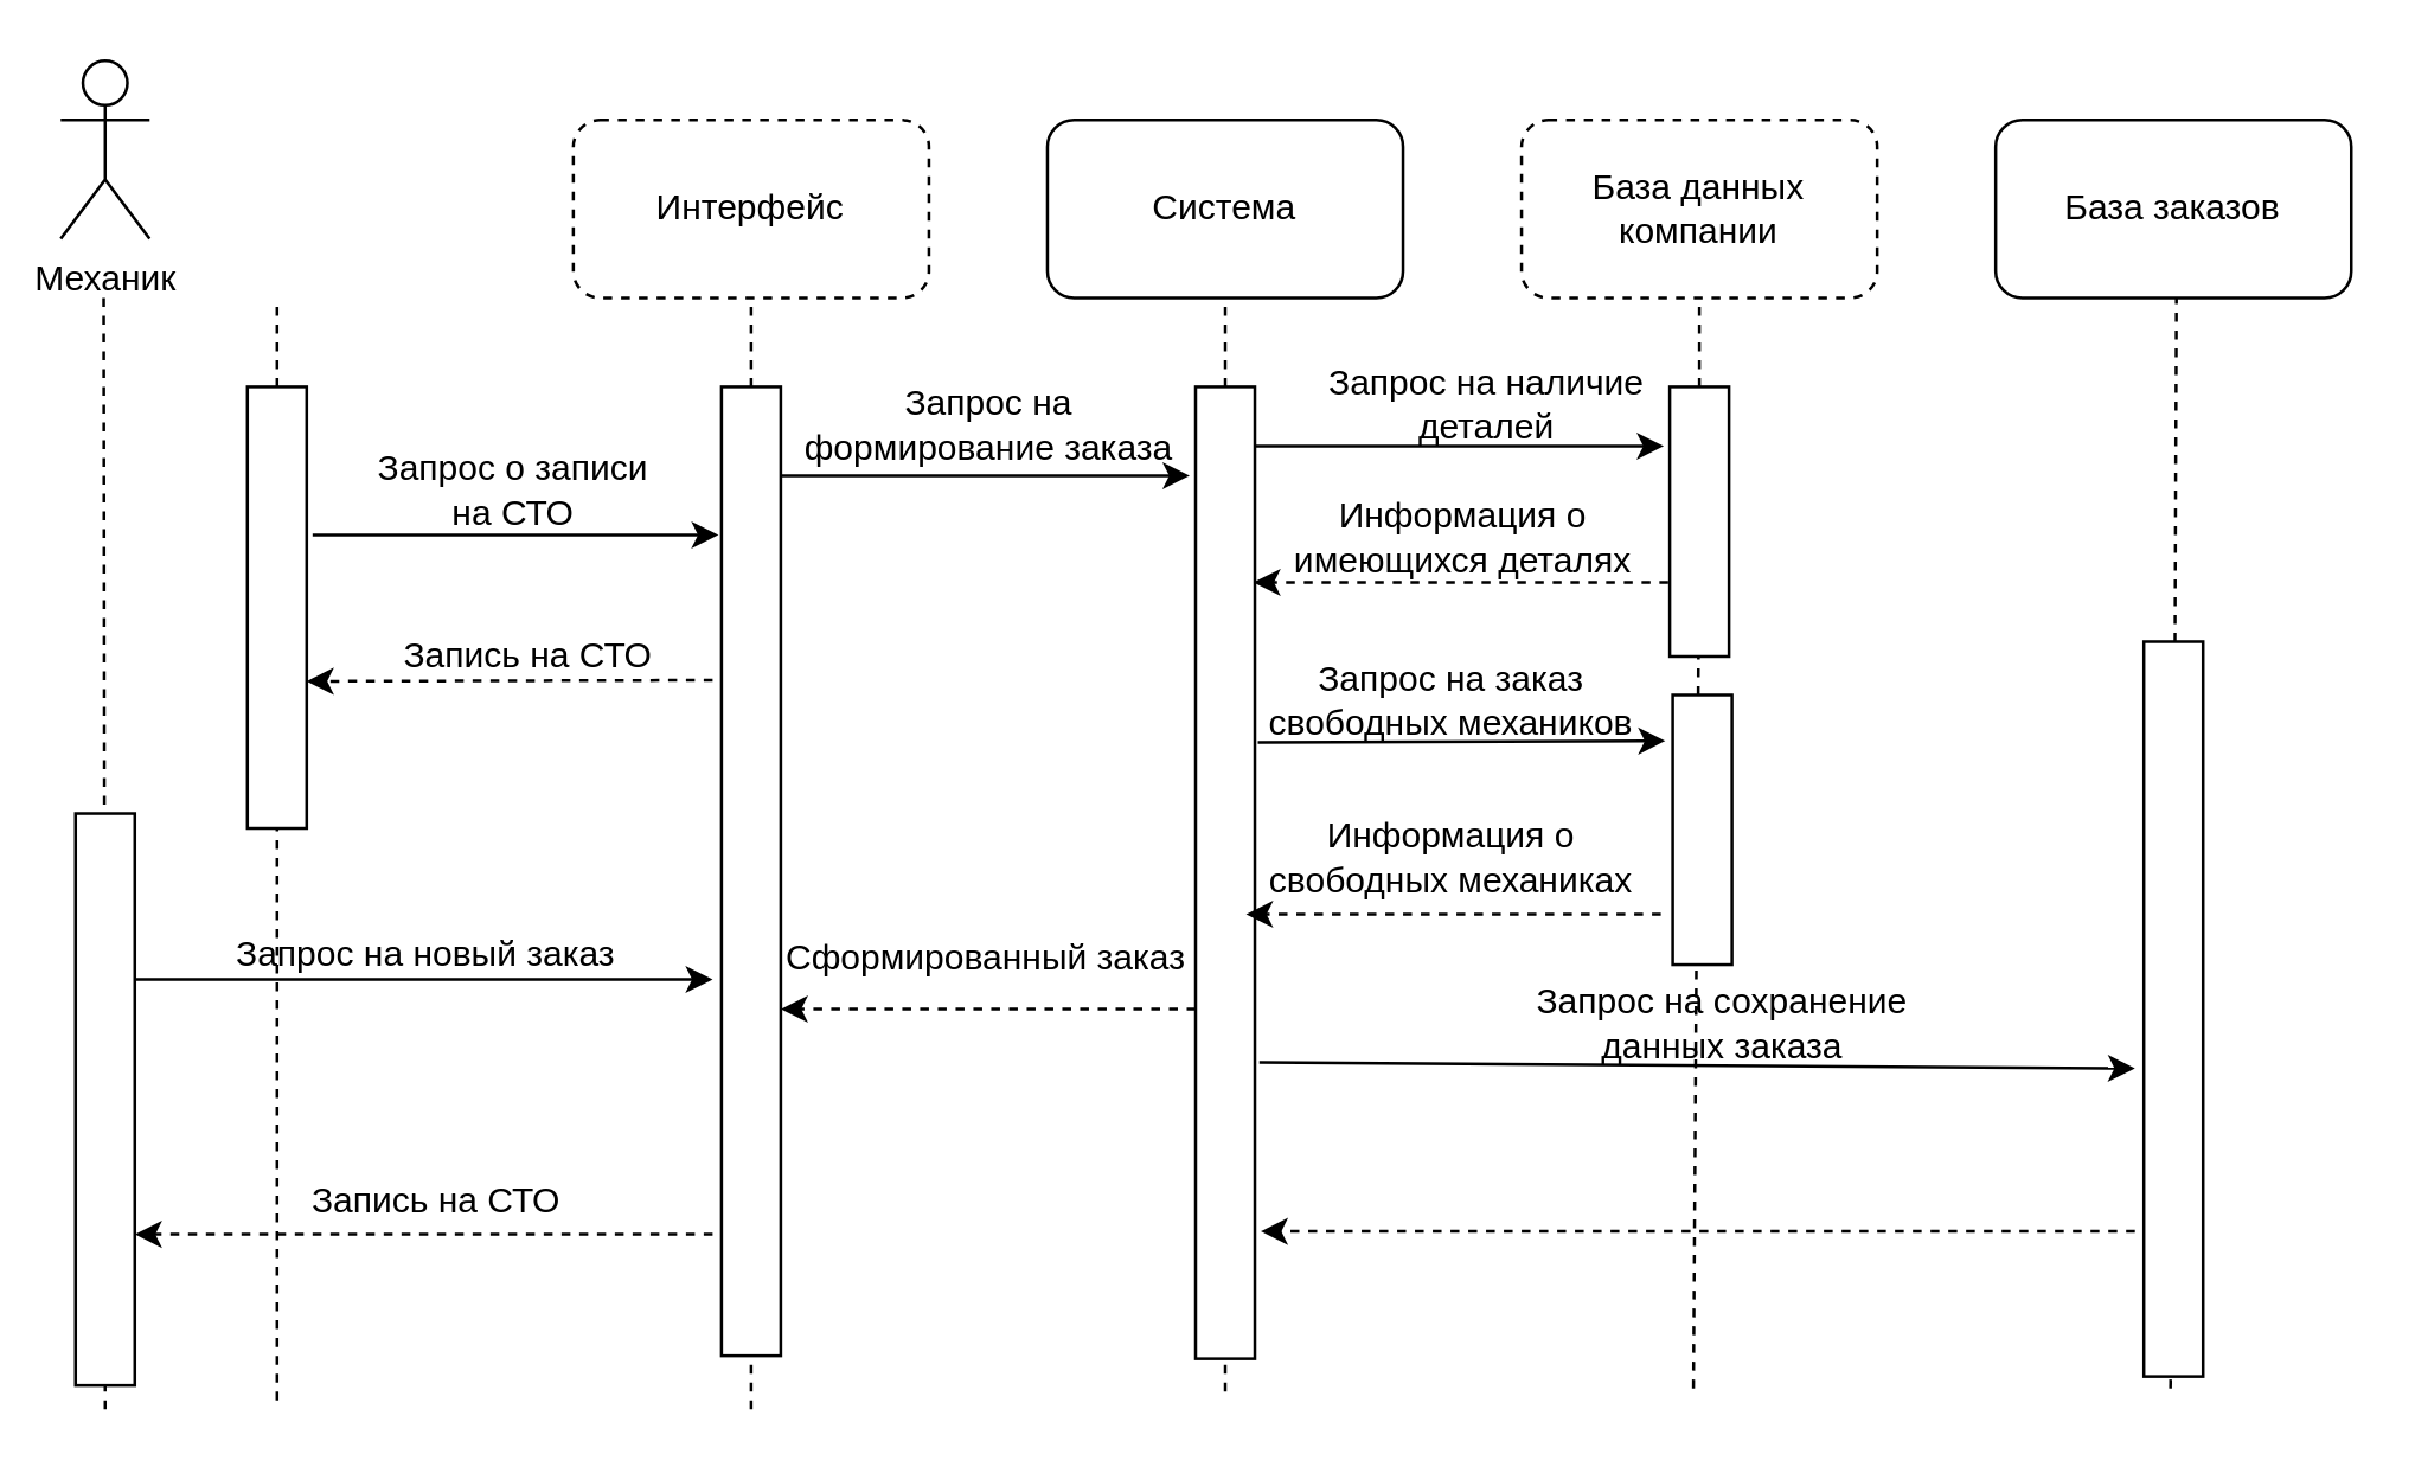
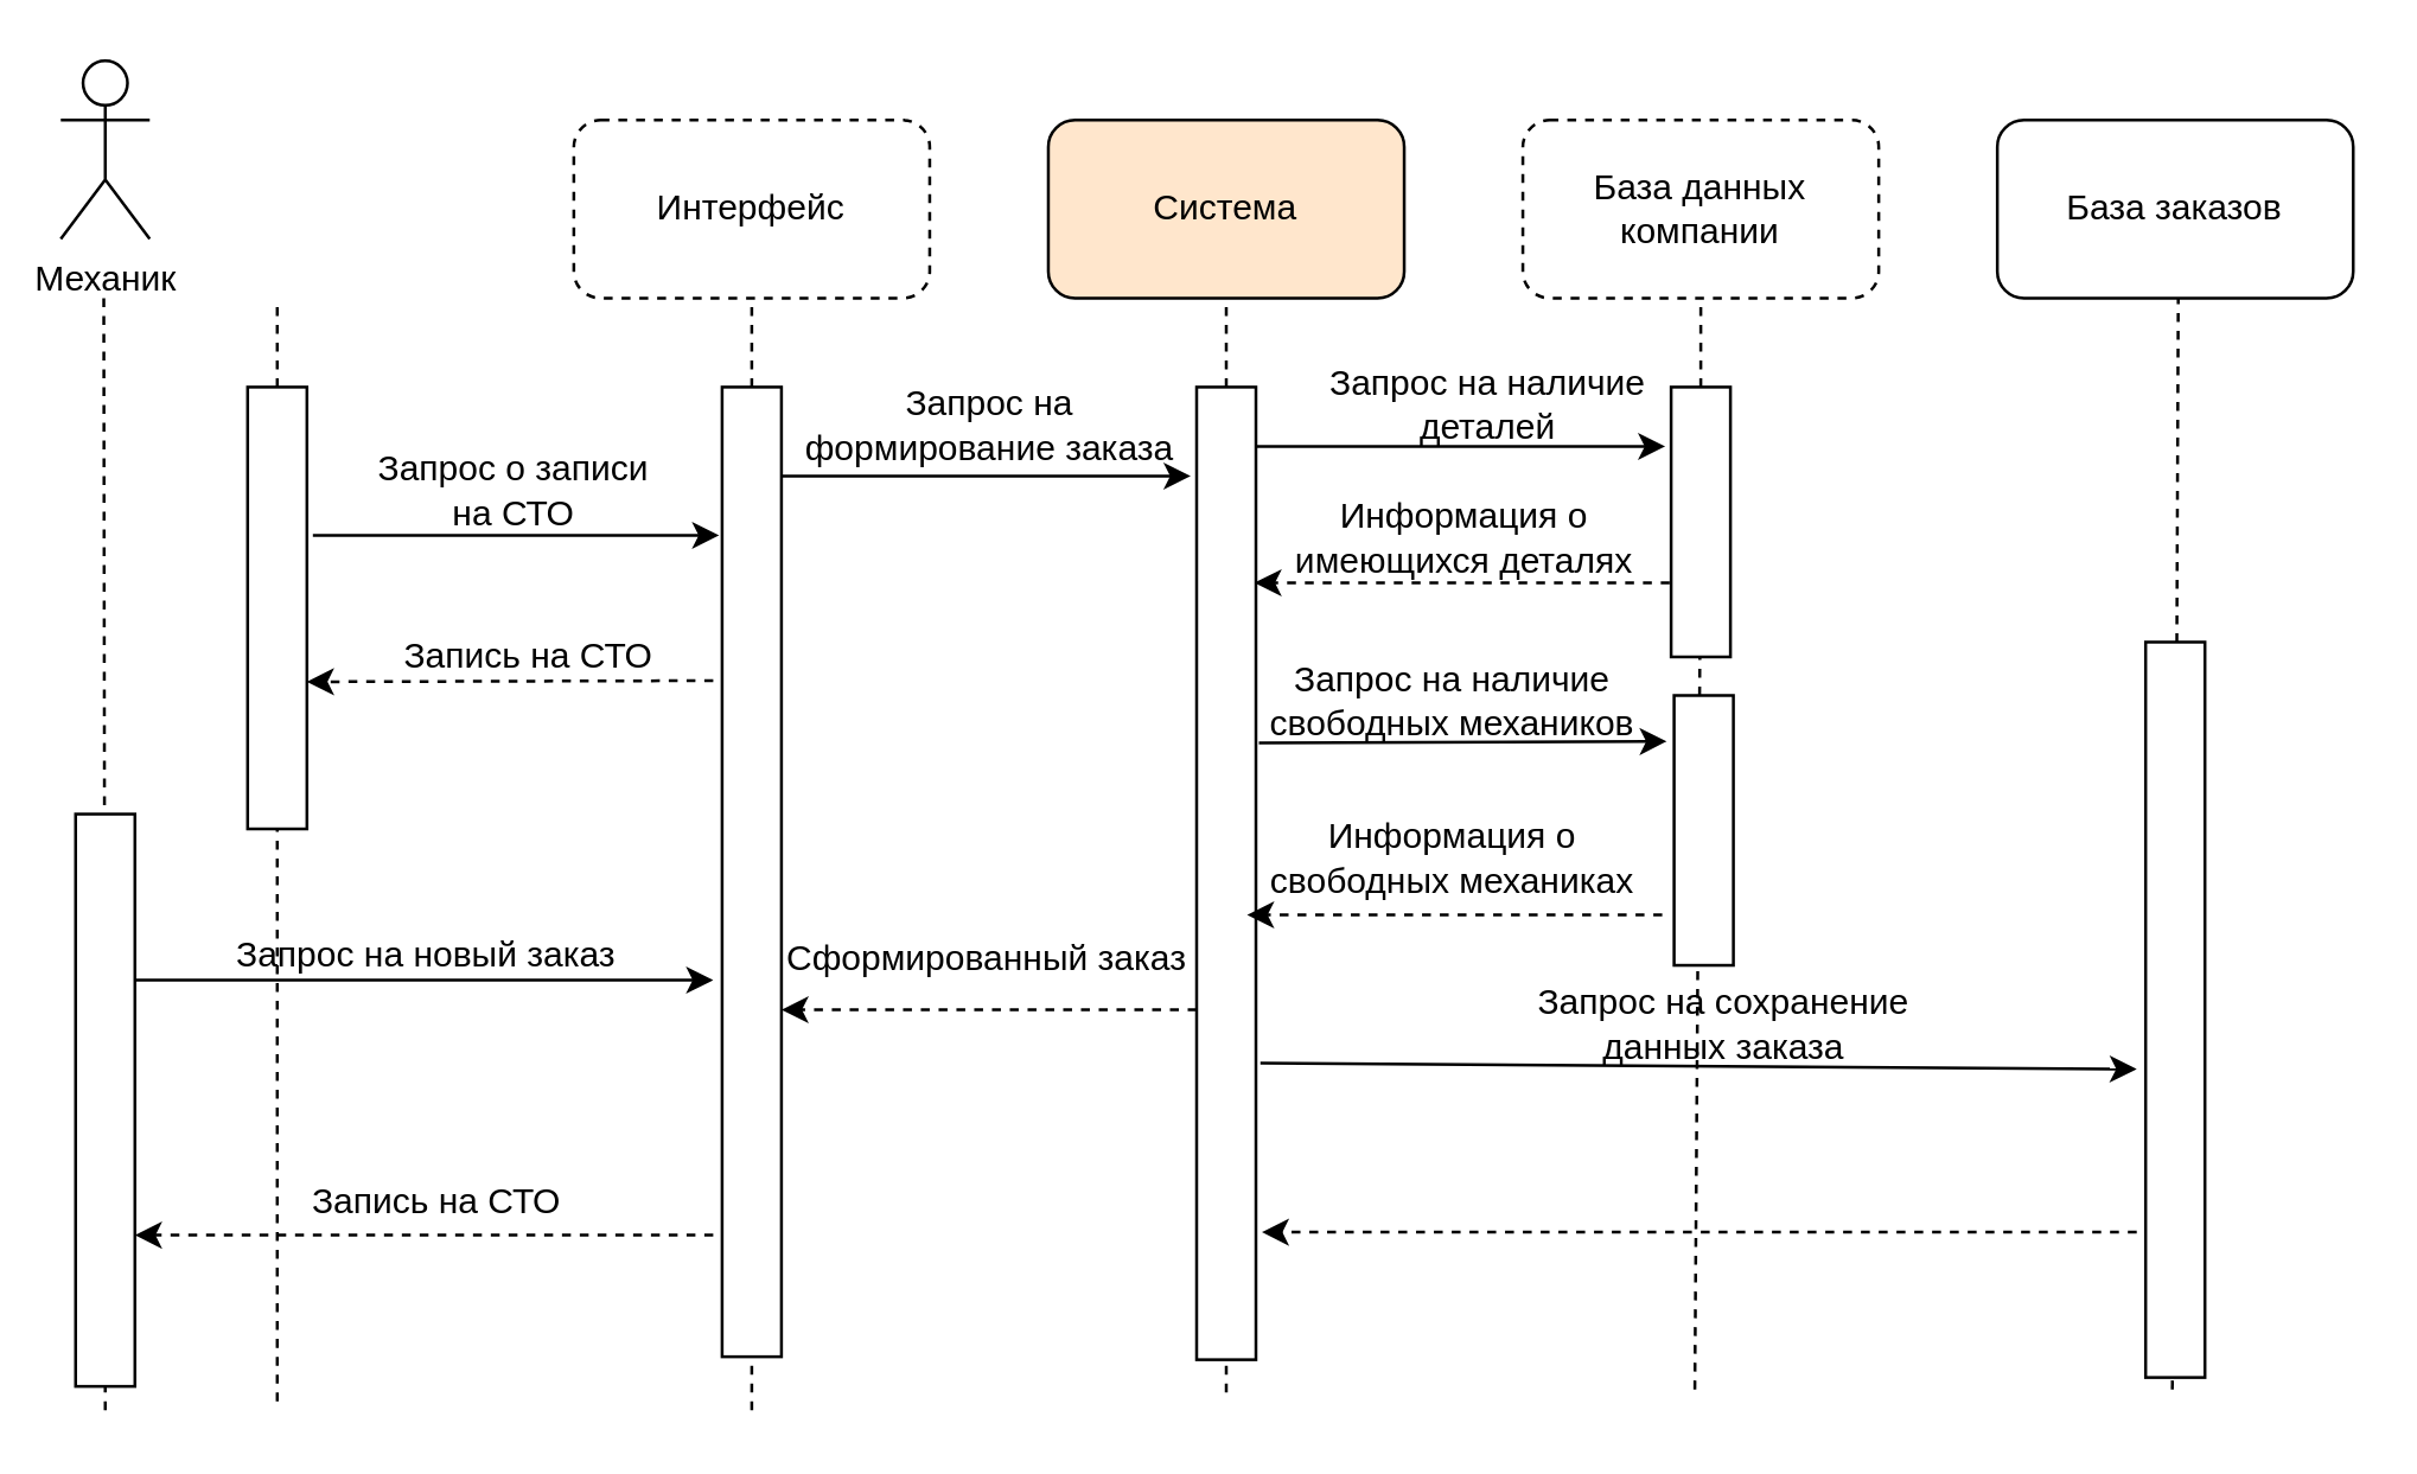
  <mxCell id="0" />
  <mxCell id="1" parent="0" />
  <mxCell id="2" value="" style="endArrow=none;dashed=1;html=1;rounded=0;" parent="1" edge="1"><mxGeometry width="50" height="50" relative="1" as="geometry"><mxPoint x="93" y="472" as="sourcePoint" /><mxPoint x="93" y="100" as="targetPoint" /></mxGeometry></mxCell>
  <mxCell id="3" value="" style="endArrow=none;dashed=1;html=1;rounded=0;entryX=0.5;entryY=1;entryDx=0;entryDy=0;" parent="1" source="7" target="12" edge="1"><mxGeometry width="50" height="50" relative="1" as="geometry"><mxPoint x="253" y="380" as="sourcePoint" /><mxPoint x="253" y="110" as="targetPoint" /></mxGeometry></mxCell>
  <mxCell id="4" value="" style="endArrow=none;dashed=1;html=1;rounded=0;entryX=0.5;entryY=1;entryDx=0;entryDy=0;" parent="1" source="9" target="13" edge="1"><mxGeometry width="50" height="50" relative="1" as="geometry"><mxPoint x="413" y="380" as="sourcePoint" /><mxPoint x="413" y="110" as="targetPoint" /></mxGeometry></mxCell>
  <mxCell id="5" value="" style="endArrow=none;dashed=1;html=1;rounded=0;entryX=0.5;entryY=1;entryDx=0;entryDy=0;" parent="1" source="11" target="14" edge="1"><mxGeometry width="50" height="50" relative="1" as="geometry"><mxPoint x="573" y="380" as="sourcePoint" /><mxPoint x="573" y="110" as="targetPoint" /></mxGeometry></mxCell>
  <mxCell id="6" value="" style="endArrow=none;dashed=1;html=1;rounded=0;" parent="1" target="7" edge="1"><mxGeometry width="50" height="50" relative="1" as="geometry"><mxPoint x="253" y="475" as="sourcePoint" /><mxPoint x="253" y="110" as="targetPoint" /></mxGeometry></mxCell>
  <mxCell id="7" value="" style="rounded=0;whiteSpace=wrap;html=1;" parent="1" vertex="1"><mxGeometry x="243" y="130" width="20" height="327" as="geometry" /></mxCell>
  <mxCell id="8" value="" style="endArrow=none;dashed=1;html=1;rounded=0;" parent="1" target="9" edge="1"><mxGeometry width="50" height="50" relative="1" as="geometry"><mxPoint x="413" y="469" as="sourcePoint" /><mxPoint x="413" y="110" as="targetPoint" /></mxGeometry></mxCell>
  <mxCell id="9" value="" style="rounded=0;whiteSpace=wrap;html=1;" parent="1" vertex="1"><mxGeometry x="403" y="130" width="20" height="328" as="geometry" /></mxCell>
  <mxCell id="10" value="" style="endArrow=none;dashed=1;html=1;rounded=0;" parent="1" target="11" edge="1"><mxGeometry width="50" height="50" relative="1" as="geometry"><mxPoint x="571" y="468" as="sourcePoint" /><mxPoint x="573" y="110" as="targetPoint" /></mxGeometry></mxCell>
  <mxCell id="11" value="" style="rounded=0;whiteSpace=wrap;html=1;" parent="1" vertex="1"><mxGeometry x="563" y="130" width="20" height="91" as="geometry" /></mxCell>
  <mxCell id="12" value="Интерфейс" style="rounded=1;whiteSpace=wrap;html=1;dashed=1;" parent="1" vertex="1"><mxGeometry x="193" y="40" width="120" height="60" as="geometry" /></mxCell>
- <mxCell id="13" value="Система" style="rounded=1;whiteSpace=wrap;html=1;" parent="1" vertex="1"><mxGeometry x="353" y="40" width="120" height="60" as="geometry" /></mxCell>
+ <mxCell id="13" value="Система" style="rounded=1;whiteSpace=wrap;html=1;fillColor=#ffe6cc;" parent="1" vertex="1"><mxGeometry x="353" y="40" width="120" height="60" as="geometry" /></mxCell>
  <mxCell id="14" value="База данных компании" style="rounded=1;whiteSpace=wrap;html=1;dashed=1;" parent="1" vertex="1"><mxGeometry x="513" y="40" width="120" height="60" as="geometry" /></mxCell>
  <mxCell id="15" value="" style="rounded=0;whiteSpace=wrap;html=1;" parent="1" vertex="1"><mxGeometry x="83" y="130" width="20" height="149" as="geometry" /></mxCell>
  <mxCell id="16" value="" style="endArrow=classic;html=1;rounded=0;" parent="1" edge="1"><mxGeometry width="50" height="50" relative="1" as="geometry"><mxPoint x="105" y="180" as="sourcePoint" /><mxPoint x="242" y="180" as="targetPoint" /></mxGeometry></mxCell>
  <mxCell id="17" value="" style="endArrow=classic;html=1;rounded=0;exitX=1.108;exitY=0.21;exitDx=0;exitDy=0;exitPerimeter=0;" parent="1" edge="1"><mxGeometry width="50" height="50" relative="1" as="geometry"><mxPoint x="263" y="160" as="sourcePoint" /><mxPoint x="401" y="160" as="targetPoint" /></mxGeometry></mxCell>
  <mxCell id="18" value="" style="endArrow=classic;html=1;rounded=0;dashed=1;entryX=1;entryY=0.667;entryDx=0;entryDy=0;entryPerimeter=0;" parent="1" target="15" edge="1"><mxGeometry width="50" height="50" relative="1" as="geometry"><mxPoint x="240" y="229" as="sourcePoint" /><mxPoint x="108" y="290" as="targetPoint" /></mxGeometry></mxCell>
  <mxCell id="19" value="" style="endArrow=classic;html=1;rounded=0;exitX=0;exitY=0.667;exitDx=0;exitDy=0;exitPerimeter=0;dashed=1;entryX=1;entryY=0.667;entryDx=0;entryDy=0;entryPerimeter=0;" parent="1" edge="1"><mxGeometry width="50" height="50" relative="1" as="geometry"><mxPoint x="403" y="340" as="sourcePoint" /><mxPoint x="263" y="340" as="targetPoint" /></mxGeometry></mxCell>
  <mxCell id="20" value="Запрос о записи на СТО" style="text;html=1;align=center;verticalAlign=middle;whiteSpace=wrap;rounded=0;" parent="1" vertex="1"><mxGeometry x="123" y="150" width="100" height="30" as="geometry" /></mxCell>
  <mxCell id="21" value="Запись на СТО" style="text;html=1;align=center;verticalAlign=middle;whiteSpace=wrap;rounded=0;" parent="1" vertex="1"><mxGeometry x="92" y="390" width="110" height="30" as="geometry" /></mxCell>
  <mxCell id="22" value="Механик" style="shape=umlActor;verticalLabelPosition=bottom;verticalAlign=top;html=1;outlineConnect=0;" vertex="1" parent="1"><mxGeometry x="20" y="20" width="30" height="60" as="geometry" /></mxCell>
  <mxCell id="23" value="" style="endArrow=none;dashed=1;html=1;rounded=0;" edge="1" parent="1"><mxGeometry width="50" height="50" relative="1" as="geometry"><mxPoint x="35" y="475" as="sourcePoint" /><mxPoint x="34.5" y="100" as="targetPoint" /></mxGeometry></mxCell>
  <mxCell id="24" value="" style="rounded=0;whiteSpace=wrap;html=1;" vertex="1" parent="1"><mxGeometry x="25" y="274" width="20" height="193" as="geometry" /></mxCell>
  <mxCell id="25" value="Сформированный заказ" style="text;html=1;align=center;verticalAlign=middle;whiteSpace=wrap;rounded=0;" vertex="1" parent="1"><mxGeometry x="262" y="308" width="141" height="29" as="geometry" /></mxCell>
  <mxCell id="26" value="Запрос на формирование заказа" style="text;html=1;align=center;verticalAlign=middle;whiteSpace=wrap;rounded=0;" vertex="1" parent="1"><mxGeometry x="263" y="128" width="141" height="29" as="geometry" /></mxCell>
  <mxCell id="27" value="База заказов" style="rounded=1;whiteSpace=wrap;html=1;" vertex="1" parent="1"><mxGeometry x="673" y="40" width="120" height="60" as="geometry" /></mxCell>
  <mxCell id="28" value="" style="endArrow=classic;html=1;rounded=0;exitX=1.108;exitY=0.21;exitDx=0;exitDy=0;exitPerimeter=0;entryX=-0.09;entryY=0.127;entryDx=0;entryDy=0;entryPerimeter=0;" edge="1" parent="1"><mxGeometry width="50" height="50" relative="1" as="geometry"><mxPoint x="423" y="150" as="sourcePoint" /><mxPoint x="561" y="150" as="targetPoint" /></mxGeometry></mxCell>
  <mxCell id="29" value="" style="endArrow=classic;html=1;rounded=0;exitX=0;exitY=0.667;exitDx=0;exitDy=0;exitPerimeter=0;dashed=1;entryX=1;entryY=0.667;entryDx=0;entryDy=0;entryPerimeter=0;" edge="1" parent="1"><mxGeometry width="50" height="50" relative="1" as="geometry"><mxPoint x="562.5" y="196" as="sourcePoint" /><mxPoint x="422.5" y="196" as="targetPoint" /></mxGeometry></mxCell>
  <mxCell id="30" value="Информация о имеющихся деталях" style="text;html=1;align=center;verticalAlign=middle;whiteSpace=wrap;rounded=0;" vertex="1" parent="1"><mxGeometry x="423" y="166" width="141" height="29" as="geometry" /></mxCell>
  <mxCell id="31" value="" style="rounded=0;whiteSpace=wrap;html=1;" vertex="1" parent="1"><mxGeometry x="564" y="234" width="20" height="91" as="geometry" /></mxCell>
  <mxCell id="32" value="" style="endArrow=classic;html=1;rounded=0;entryX=-0.09;entryY=0.127;entryDx=0;entryDy=0;entryPerimeter=0;" edge="1" parent="1"><mxGeometry width="50" height="50" relative="1" as="geometry"><mxPoint x="424" y="250" as="sourcePoint" /><mxPoint x="561.5" y="249.5" as="targetPoint" /></mxGeometry></mxCell>
  <mxCell id="33" value="Запрос на наличие деталей" style="text;html=1;align=center;verticalAlign=middle;whiteSpace=wrap;rounded=0;" vertex="1" parent="1"><mxGeometry x="431" y="121" width="141" height="29" as="geometry" /></mxCell>
- <mxCell id="34" value="Запрос на заказ свободных механиков" style="text;html=1;align=center;verticalAlign=middle;whiteSpace=wrap;rounded=0;" vertex="1" parent="1"><mxGeometry x="419" y="221" width="141" height="29" as="geometry" /></mxCell>
+ <mxCell id="34" value="Запрос на наличие свободных механиков" style="text;html=1;align=center;verticalAlign=middle;whiteSpace=wrap;rounded=0;" vertex="1" parent="1"><mxGeometry x="419" y="221" width="141" height="29" as="geometry" /></mxCell>
  <mxCell id="35" value="" style="endArrow=classic;html=1;rounded=0;exitX=0;exitY=0.667;exitDx=0;exitDy=0;exitPerimeter=0;dashed=1;entryX=1;entryY=0.667;entryDx=0;entryDy=0;entryPerimeter=0;" edge="1" parent="1"><mxGeometry width="50" height="50" relative="1" as="geometry"><mxPoint x="560" y="308" as="sourcePoint" /><mxPoint x="420" y="308" as="targetPoint" /></mxGeometry></mxCell>
  <mxCell id="36" value="Информация о свободных механиках" style="text;html=1;align=center;verticalAlign=middle;whiteSpace=wrap;rounded=0;" vertex="1" parent="1"><mxGeometry x="419" y="274" width="141" height="29" as="geometry" /></mxCell>
  <mxCell id="37" value="" style="endArrow=none;dashed=1;html=1;rounded=0;" edge="1" parent="1" source="39"><mxGeometry width="50" height="50" relative="1" as="geometry"><mxPoint x="732" y="468" as="sourcePoint" /><mxPoint x="734" y="100" as="targetPoint" /></mxGeometry></mxCell>
  <mxCell id="38" value="" style="endArrow=none;dashed=1;html=1;rounded=0;" edge="1" parent="1" target="39"><mxGeometry width="50" height="50" relative="1" as="geometry"><mxPoint x="732" y="468" as="sourcePoint" /><mxPoint x="734" y="100" as="targetPoint" /></mxGeometry></mxCell>
  <mxCell id="39" value="" style="rounded=0;whiteSpace=wrap;html=1;" vertex="1" parent="1"><mxGeometry x="723" y="216" width="20" height="248" as="geometry" /></mxCell>
  <mxCell id="40" value="" style="endArrow=classic;html=1;rounded=0;exitX=1.108;exitY=0.21;exitDx=0;exitDy=0;exitPerimeter=0;" edge="1" parent="1"><mxGeometry width="50" height="50" relative="1" as="geometry"><mxPoint x="424.5" y="358" as="sourcePoint" /><mxPoint x="720" y="360" as="targetPoint" /></mxGeometry></mxCell>
  <mxCell id="41" value="" style="endArrow=classic;html=1;rounded=0;exitX=0;exitY=0.667;exitDx=0;exitDy=0;exitPerimeter=0;dashed=1;" edge="1" parent="1"><mxGeometry width="50" height="50" relative="1" as="geometry"><mxPoint x="720" y="415" as="sourcePoint" /><mxPoint x="425" y="415" as="targetPoint" /></mxGeometry></mxCell>
  <mxCell id="42" value="Запрос на сохранение данных заказа" style="text;html=1;align=center;verticalAlign=middle;whiteSpace=wrap;rounded=0;" vertex="1" parent="1"><mxGeometry x="509" y="330" width="144" height="30" as="geometry" /></mxCell>
  <mxCell id="43" value="" style="endArrow=classic;html=1;rounded=0;" edge="1" parent="1"><mxGeometry width="50" height="50" relative="1" as="geometry"><mxPoint x="45" y="330" as="sourcePoint" /><mxPoint x="240" y="330" as="targetPoint" /></mxGeometry></mxCell>
  <mxCell id="44" value="" style="endArrow=classic;html=1;rounded=0;dashed=1;entryX=1;entryY=0.667;entryDx=0;entryDy=0;entryPerimeter=0;" edge="1" parent="1"><mxGeometry width="50" height="50" relative="1" as="geometry"><mxPoint x="240" y="416" as="sourcePoint" /><mxPoint x="45" y="416" as="targetPoint" /></mxGeometry></mxCell>
  <mxCell id="45" value="Запись на СТО" style="text;html=1;align=center;verticalAlign=middle;whiteSpace=wrap;rounded=0;" vertex="1" parent="1"><mxGeometry x="123" y="206" width="110" height="30" as="geometry" /></mxCell>
  <mxCell id="46" value="Запрос на новый заказ" style="text;html=1;align=center;verticalAlign=middle;whiteSpace=wrap;rounded=0;" vertex="1" parent="1"><mxGeometry x="78" y="307" width="131" height="30" as="geometry" /></mxCell>
